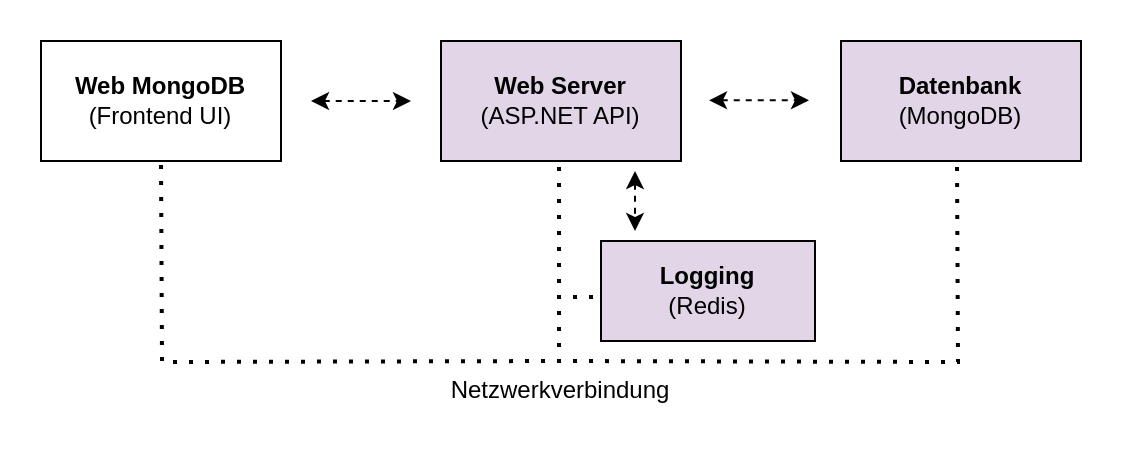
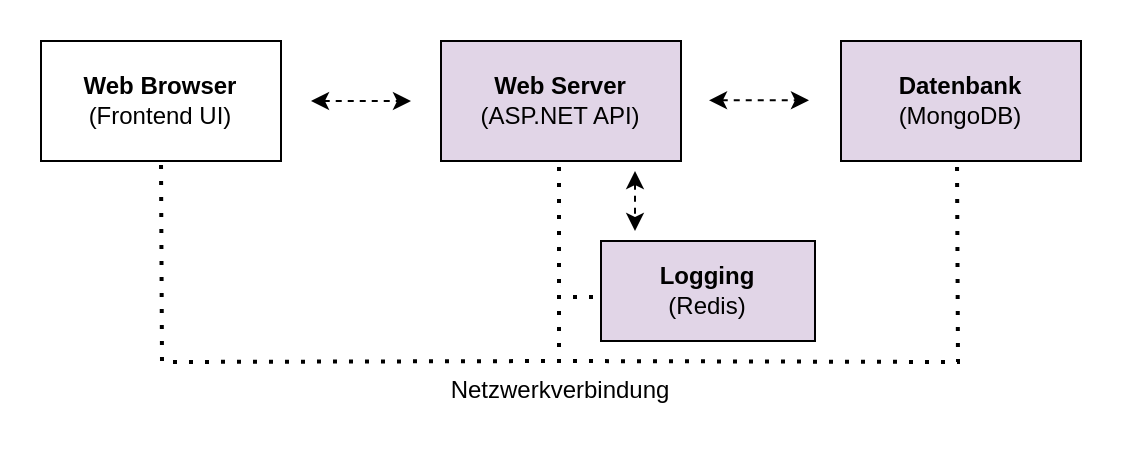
  <mxCell id="0" />
  <mxCell id="1" parent="0" />
- <mxCell id="2" value="&lt;b&gt;Web MongoDB&lt;br&gt;&lt;/b&gt;(Frontend UI)" style="rounded=0;whiteSpace=wrap;html=1;" parent="1" vertex="1"><mxGeometry x="20" y="20" width="120" height="60" as="geometry" /></mxCell>
+ <mxCell id="2" value="&lt;b&gt;Web Browser&lt;br&gt;&lt;/b&gt;(Frontend UI)" style="rounded=0;whiteSpace=wrap;html=1;" parent="1" vertex="1"><mxGeometry x="20" y="20" width="120" height="60" as="geometry" /></mxCell>
  <mxCell id="3" value="&lt;b&gt;Web Server&lt;br&gt;&lt;/b&gt;(ASP.NET API)" style="rounded=0;whiteSpace=wrap;html=1;fillColor=#e1d5e7;" parent="1" vertex="1"><mxGeometry x="220" y="20" width="120" height="60" as="geometry" /></mxCell>
  <mxCell id="4" value="&lt;b&gt;Datenbank&lt;br&gt;&lt;/b&gt;(MongoDB)" style="rounded=0;whiteSpace=wrap;html=1;fillColor=#e1d5e7;" parent="1" vertex="1"><mxGeometry x="420" y="20" width="120" height="60" as="geometry" /></mxCell>
  <mxCell id="5" value="" style="endArrow=none;dashed=1;html=1;dashPattern=1 3;strokeWidth=2;rounded=0;entryX=0.5;entryY=1;entryDx=0;entryDy=0;edgeStyle=orthogonalEdgeStyle;" parent="1" edge="1"><mxGeometry width="50" height="50" relative="1" as="geometry"><mxPoint x="280" y="180" as="sourcePoint" /><mxPoint x="80" y="80" as="targetPoint" /></mxGeometry></mxCell>
  <mxCell id="6" value="" style="endArrow=none;dashed=1;html=1;dashPattern=1 3;strokeWidth=2;rounded=0;entryX=0.5;entryY=1;entryDx=0;entryDy=0;edgeStyle=orthogonalEdgeStyle;" parent="1" edge="1"><mxGeometry width="50" height="50" relative="1" as="geometry"><mxPoint x="278" y="180" as="sourcePoint" /><mxPoint x="478" y="80" as="targetPoint" /></mxGeometry></mxCell>
  <mxCell id="7" value="" style="endArrow=none;dashed=1;html=1;dashPattern=1 3;strokeWidth=2;rounded=0;entryX=0.5;entryY=1;entryDx=0;entryDy=0;edgeStyle=orthogonalEdgeStyle;" parent="1" edge="1"><mxGeometry width="50" height="50" relative="1" as="geometry"><mxPoint x="279" y="181" as="sourcePoint" /><mxPoint x="279" y="81" as="targetPoint" /></mxGeometry></mxCell>
  <mxCell id="8" value="Netzwerkverbindung" style="text;html=1;strokeColor=none;fillColor=none;align=center;verticalAlign=middle;whiteSpace=wrap;rounded=0;" parent="1" vertex="1"><mxGeometry x="250" y="180" width="60" height="30" as="geometry" /></mxCell>
  <mxCell id="9" value="" style="endArrow=classic;startArrow=classic;html=1;rounded=0;dashed=1;" parent="1" edge="1"><mxGeometry width="50" height="50" relative="1" as="geometry"><mxPoint x="155" y="50" as="sourcePoint" /><mxPoint x="205" y="50" as="targetPoint" /></mxGeometry></mxCell>
  <mxCell id="10" value="" style="endArrow=classic;startArrow=classic;html=1;rounded=0;dashed=1;" parent="1" edge="1"><mxGeometry width="50" height="50" relative="1" as="geometry"><mxPoint x="354" y="49.66" as="sourcePoint" /><mxPoint x="404" y="49.66" as="targetPoint" /></mxGeometry></mxCell>
  <mxCell id="11" value="&lt;b&gt;Logging&lt;br&gt;&lt;/b&gt;(Redis)" style="rounded=0;whiteSpace=wrap;html=1;fillColor=#e1d5e7;" vertex="1" parent="1"><mxGeometry x="300" y="120" width="107" height="50" as="geometry" /></mxCell>
  <mxCell id="12" value="" style="endArrow=classic;startArrow=classic;html=1;rounded=0;dashed=1;" edge="1" parent="1"><mxGeometry width="50" height="50" relative="1" as="geometry"><mxPoint x="317" y="85" as="sourcePoint" /><mxPoint x="317" y="115" as="targetPoint" /></mxGeometry></mxCell>
  <mxCell id="13" value="" style="endArrow=none;dashed=1;html=1;dashPattern=1 3;strokeWidth=2;rounded=0;entryX=0;entryY=0.5;entryDx=0;entryDy=0;" edge="1" parent="1"><mxGeometry width="50" height="50" relative="1" as="geometry"><mxPoint x="278" y="148" as="sourcePoint" /><mxPoint x="301" y="148" as="targetPoint" /></mxGeometry></mxCell>
